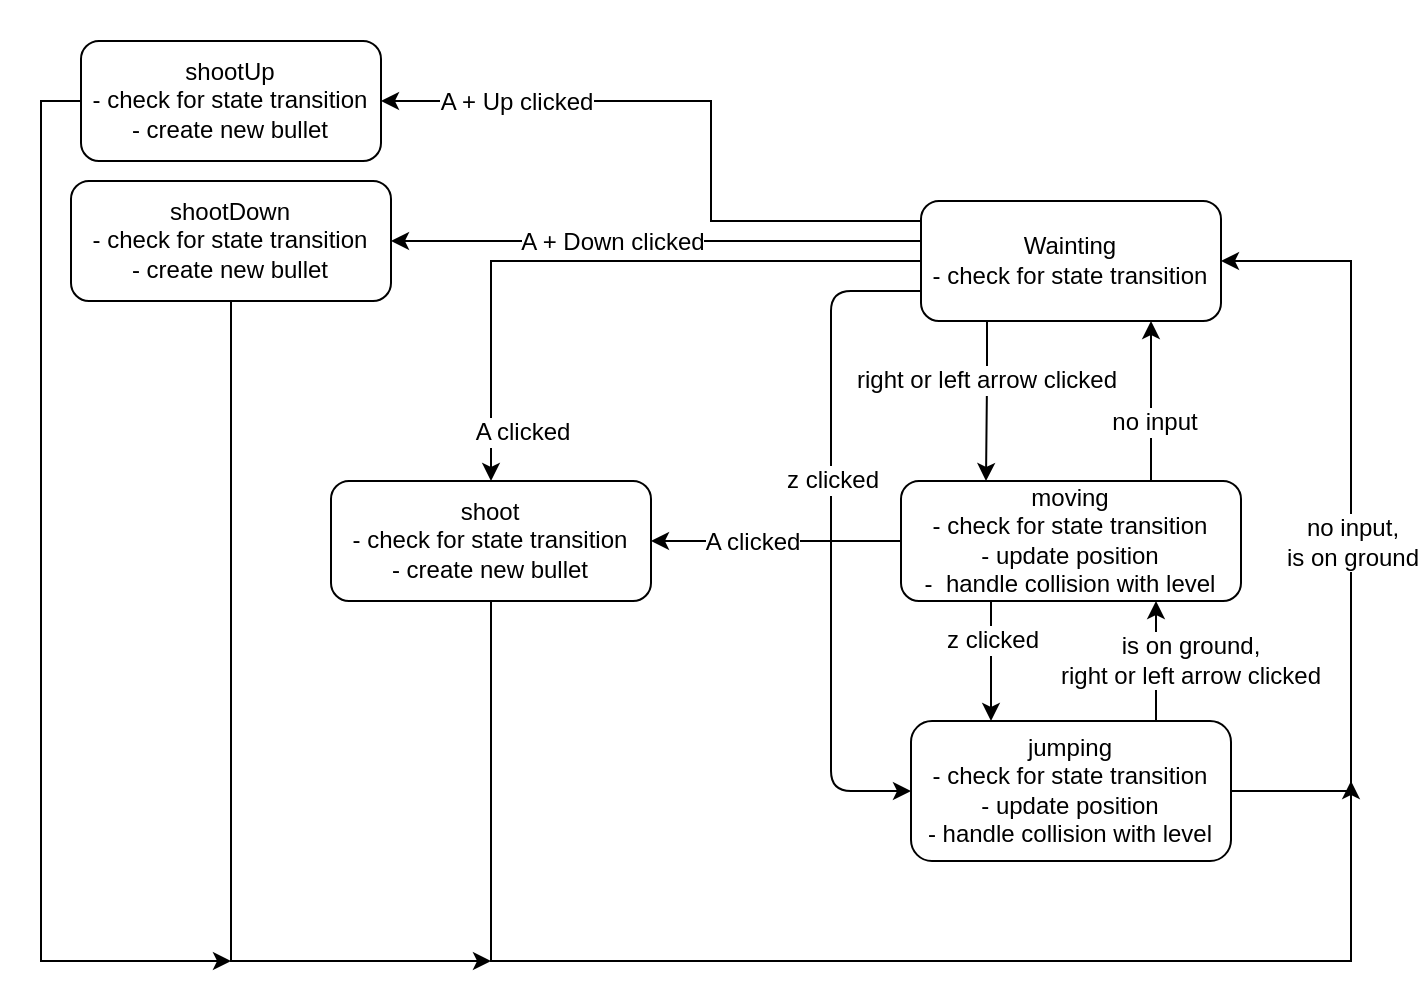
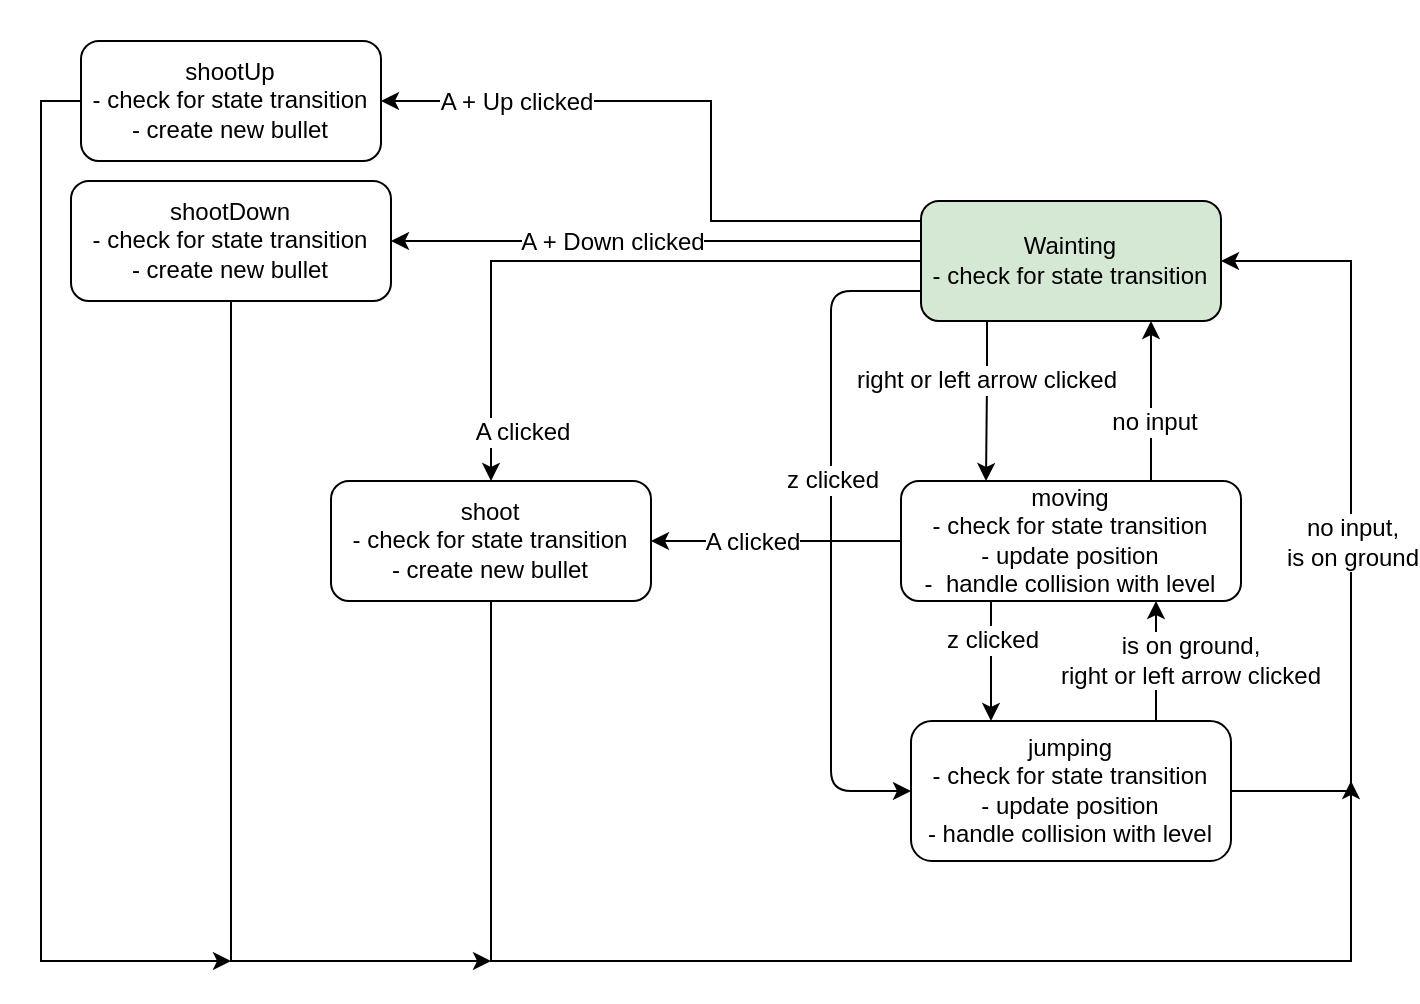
  <mxCell id="0" />
  <mxCell id="1" parent="0" />
  <mxCell id="2" style="edgeStyle=orthogonalEdgeStyle;rounded=0;orthogonalLoop=1;jettySize=auto;html=1;entryX=0.25;entryY=0;entryDx=0;entryDy=0;" edge="1" parent="1" source="10" target="17"><mxGeometry relative="1" as="geometry"><Array as="points"><mxPoint x="493" y="190" /><mxPoint x="493" y="190" /></Array></mxGeometry></mxCell>
  <mxCell id="3" value="&lt;div&gt;right or left arrow clicked&lt;/div&gt;" style="text;html=1;resizable=0;points=[];align=center;verticalAlign=middle;labelBackgroundColor=#ffffff;" vertex="1" connectable="0" parent="2"><mxGeometry x="-0.25" y="-1" relative="1" as="geometry"><mxPoint as="offset" /></mxGeometry></mxCell>
  <mxCell id="4" style="edgeStyle=orthogonalEdgeStyle;rounded=0;orthogonalLoop=1;jettySize=auto;html=1;exitX=0;exitY=0.25;exitDx=0;exitDy=0;entryX=0.5;entryY=0;entryDx=0;entryDy=0;" edge="1" parent="1" source="10" target="26"><mxGeometry relative="1" as="geometry"><mxPoint x="305" y="115" as="targetPoint" /><Array as="points"><mxPoint x="460" y="130" /><mxPoint x="245" y="130" /></Array></mxGeometry></mxCell>
  <mxCell id="5" value="A clicked" style="text;html=1;resizable=0;points=[];align=center;verticalAlign=middle;labelBackgroundColor=#ffffff;" vertex="1" connectable="0" parent="4"><mxGeometry x="0.156" y="43" relative="1" as="geometry"><mxPoint x="-18" y="42" as="offset" /></mxGeometry></mxCell>
  <mxCell id="6" style="edgeStyle=orthogonalEdgeStyle;rounded=0;orthogonalLoop=1;jettySize=auto;html=1;exitX=0;exitY=0.25;exitDx=0;exitDy=0;" edge="1" parent="1" source="10" target="28"><mxGeometry relative="1" as="geometry"><mxPoint x="225" y="115" as="targetPoint" /><Array as="points"><mxPoint x="460" y="120" /></Array></mxGeometry></mxCell>
  <mxCell id="7" value="A + Down clicked" style="text;html=1;resizable=0;points=[];align=center;verticalAlign=middle;labelBackgroundColor=#ffffff;" vertex="1" connectable="0" parent="6"><mxGeometry x="0.163" y="-4" relative="1" as="geometry"><mxPoint x="-3" y="4" as="offset" /></mxGeometry></mxCell>
  <mxCell id="8" style="edgeStyle=orthogonalEdgeStyle;rounded=0;orthogonalLoop=1;jettySize=auto;html=1;exitX=0;exitY=0.25;exitDx=0;exitDy=0;" edge="1" parent="1" source="10" target="30"><mxGeometry relative="1" as="geometry"><mxPoint x="445" y="70" as="targetPoint" /><Array as="points"><mxPoint x="460" y="110" /><mxPoint x="355" y="110" /><mxPoint x="355" y="50" /></Array></mxGeometry></mxCell>
  <mxCell id="9" value="A + Up clicked" style="text;html=1;resizable=0;points=[];align=center;verticalAlign=middle;labelBackgroundColor=#ffffff;" vertex="1" connectable="0" parent="8"><mxGeometry x="0.458" y="5" relative="1" as="geometry"><mxPoint x="-24" y="-5" as="offset" /></mxGeometry></mxCell>
- <mxCell id="10" value="&lt;div&gt;Wainting&lt;/div&gt;&lt;div&gt;- check for state transition&lt;br&gt;&lt;/div&gt;" style="rounded=1;whiteSpace=wrap;html=1;" vertex="1" parent="1"><mxGeometry x="460" y="100" width="150" height="60" as="geometry" /></mxCell>
+ <mxCell id="10" value="&lt;div&gt;Wainting&lt;/div&gt;&lt;div&gt;- check for state transition&lt;br&gt;&lt;/div&gt;" style="rounded=1;whiteSpace=wrap;html=1;fillColor=#d5e8d4;" vertex="1" parent="1"><mxGeometry x="460" y="100" width="150" height="60" as="geometry" /></mxCell>
  <mxCell id="11" value="" style="edgeStyle=orthogonalEdgeStyle;rounded=0;orthogonalLoop=1;jettySize=auto;html=1;" edge="1" parent="1" source="17" target="10"><mxGeometry relative="1" as="geometry"><Array as="points"><mxPoint x="575" y="210" /><mxPoint x="575" y="210" /></Array></mxGeometry></mxCell>
  <mxCell id="12" value="&lt;div&gt;no input&lt;/div&gt;" style="text;html=1;resizable=0;points=[];align=center;verticalAlign=middle;labelBackgroundColor=#ffffff;" vertex="1" connectable="0" parent="11"><mxGeometry x="-0.25" y="-1" relative="1" as="geometry"><mxPoint as="offset" /></mxGeometry></mxCell>
  <mxCell id="13" style="edgeStyle=orthogonalEdgeStyle;rounded=0;orthogonalLoop=1;jettySize=auto;html=1;exitX=0.25;exitY=1;exitDx=0;exitDy=0;entryX=0.25;entryY=0;entryDx=0;entryDy=0;" edge="1" parent="1" source="17" target="22"><mxGeometry relative="1" as="geometry"><Array as="points"><mxPoint x="495" y="300" /></Array></mxGeometry></mxCell>
  <mxCell id="14" value="z clicked" style="text;html=1;resizable=0;points=[];align=center;verticalAlign=middle;labelBackgroundColor=#ffffff;" vertex="1" connectable="0" parent="13"><mxGeometry x="-0.452" relative="1" as="geometry"><mxPoint y="5" as="offset" /></mxGeometry></mxCell>
  <mxCell id="15" style="edgeStyle=orthogonalEdgeStyle;rounded=0;orthogonalLoop=1;jettySize=auto;html=1;exitX=0;exitY=0.5;exitDx=0;exitDy=0;" edge="1" parent="1" source="17" target="26"><mxGeometry relative="1" as="geometry"><mxPoint x="365" y="270" as="targetPoint" /></mxGeometry></mxCell>
  <mxCell id="16" value="A clicked" style="text;html=1;resizable=0;points=[];align=center;verticalAlign=middle;labelBackgroundColor=#ffffff;" vertex="1" connectable="0" parent="15"><mxGeometry x="0.326" relative="1" as="geometry"><mxPoint x="8" as="offset" /></mxGeometry></mxCell>
  <mxCell id="17" value="&lt;div&gt;moving&lt;/div&gt;&lt;div&gt;- check for state transition&lt;/div&gt;&lt;div&gt;- update position&lt;/div&gt;&lt;div&gt;-&amp;nbsp; handle collision with level&lt;br&gt;&lt;/div&gt;" style="rounded=1;whiteSpace=wrap;html=1;" vertex="1" parent="1"><mxGeometry x="450" y="240" width="170" height="60" as="geometry" /></mxCell>
  <mxCell id="18" style="edgeStyle=orthogonalEdgeStyle;rounded=0;orthogonalLoop=1;jettySize=auto;html=1;entryX=1;entryY=0.5;entryDx=0;entryDy=0;" edge="1" parent="1" source="22" target="10"><mxGeometry relative="1" as="geometry"><mxPoint x="805" y="140" as="targetPoint" /><Array as="points"><mxPoint x="675" y="395" /><mxPoint x="675" y="130" /></Array></mxGeometry></mxCell>
  <mxCell id="19" value="&lt;div&gt;no input,&lt;/div&gt;&lt;div&gt;is on ground&lt;br&gt;&lt;/div&gt;" style="text;html=1;resizable=0;points=[];align=center;verticalAlign=middle;labelBackgroundColor=#ffffff;" vertex="1" connectable="0" parent="18"><mxGeometry x="-0.076" relative="1" as="geometry"><mxPoint y="-5" as="offset" /></mxGeometry></mxCell>
  <mxCell id="20" style="edgeStyle=orthogonalEdgeStyle;rounded=0;orthogonalLoop=1;jettySize=auto;html=1;exitX=0.75;exitY=0;exitDx=0;exitDy=0;entryX=0.75;entryY=1;entryDx=0;entryDy=0;" edge="1" parent="1" source="22" target="17"><mxGeometry relative="1" as="geometry"><Array as="points"><mxPoint x="578" y="360" /></Array></mxGeometry></mxCell>
  <mxCell id="21" value="&lt;div&gt;is on ground,&lt;/div&gt;&lt;div&gt;right or left arrow clicked&lt;/div&gt;" style="text;html=1;resizable=0;points=[];align=center;verticalAlign=middle;labelBackgroundColor=#ffffff;" vertex="1" connectable="0" parent="20"><mxGeometry x="0.524" relative="1" as="geometry"><mxPoint x="17" y="15" as="offset" /></mxGeometry></mxCell>
  <mxCell id="22" value="&lt;div&gt;jumping&lt;/div&gt;&lt;div&gt;- check for state transition&lt;/div&gt;&lt;div&gt;- update position&lt;/div&gt;&lt;div&gt;- handle collision with level&lt;br&gt;&lt;/div&gt;" style="rounded=1;whiteSpace=wrap;html=1;" vertex="1" parent="1"><mxGeometry x="455" y="360" width="160" height="70" as="geometry" /></mxCell>
  <mxCell id="23" value="" style="endArrow=classic;html=1;entryX=0;entryY=0.5;entryDx=0;entryDy=0;exitX=0;exitY=0.75;exitDx=0;exitDy=0;" edge="1" parent="1" source="10" target="22"><mxGeometry width="50" height="50" relative="1" as="geometry"><mxPoint x="305" y="100" as="sourcePoint" /><mxPoint x="355" y="380" as="targetPoint" /><Array as="points"><mxPoint x="415" y="145" /><mxPoint x="415" y="395" /></Array></mxGeometry></mxCell>
  <mxCell id="24" value="&lt;div&gt;z clicked&lt;/div&gt;" style="text;html=1;resizable=0;points=[];align=center;verticalAlign=middle;labelBackgroundColor=#ffffff;" vertex="1" connectable="0" parent="23"><mxGeometry x="-0.137" relative="1" as="geometry"><mxPoint y="-6" as="offset" /></mxGeometry></mxCell>
  <mxCell id="25" style="edgeStyle=orthogonalEdgeStyle;rounded=0;orthogonalLoop=1;jettySize=auto;html=1;exitX=0.5;exitY=1;exitDx=0;exitDy=0;" edge="1" parent="1" source="26"><mxGeometry relative="1" as="geometry"><mxPoint x="675" y="390" as="targetPoint" /><Array as="points"><mxPoint x="245" y="480" /><mxPoint x="675" y="480" /></Array></mxGeometry></mxCell>
  <mxCell id="26" value="&lt;div&gt;shoot&lt;/div&gt;&lt;div&gt;- check for state transition&lt;br&gt;&lt;/div&gt;&lt;div&gt;- create new bullet&lt;/div&gt;" style="rounded=1;whiteSpace=wrap;html=1;" vertex="1" parent="1"><mxGeometry x="165" y="240" width="160" height="60" as="geometry" /></mxCell>
  <mxCell id="27" style="edgeStyle=orthogonalEdgeStyle;rounded=0;orthogonalLoop=1;jettySize=auto;html=1;exitX=0.5;exitY=1;exitDx=0;exitDy=0;" edge="1" parent="1" source="28"><mxGeometry relative="1" as="geometry"><mxPoint x="245" y="480" as="targetPoint" /><Array as="points"><mxPoint x="115" y="480" /></Array></mxGeometry></mxCell>
  <mxCell id="28" value="&lt;div&gt;shootDown&lt;/div&gt;&lt;div&gt;- check for state transition&lt;/div&gt;&lt;div&gt;- create new bullet&lt;br&gt;&lt;/div&gt;" style="rounded=1;whiteSpace=wrap;html=1;" vertex="1" parent="1"><mxGeometry x="35" y="90" width="160" height="60" as="geometry" /></mxCell>
  <mxCell id="29" style="edgeStyle=orthogonalEdgeStyle;rounded=0;orthogonalLoop=1;jettySize=auto;html=1;exitX=0;exitY=0.5;exitDx=0;exitDy=0;" edge="1" parent="1" source="30"><mxGeometry relative="1" as="geometry"><mxPoint x="115" y="480" as="targetPoint" /><Array as="points"><mxPoint x="20" y="50" /><mxPoint x="20" y="480" /><mxPoint x="105" y="480" /></Array></mxGeometry></mxCell>
  <mxCell id="30" value="&lt;div&gt;shootUp&lt;/div&gt;&lt;div&gt;- check for state transition&lt;/div&gt;&lt;div&gt;- create new bullet&lt;br&gt;&lt;/div&gt;" style="rounded=1;whiteSpace=wrap;html=1;" vertex="1" parent="1"><mxGeometry x="40" y="20" width="150" height="60" as="geometry" /></mxCell>
